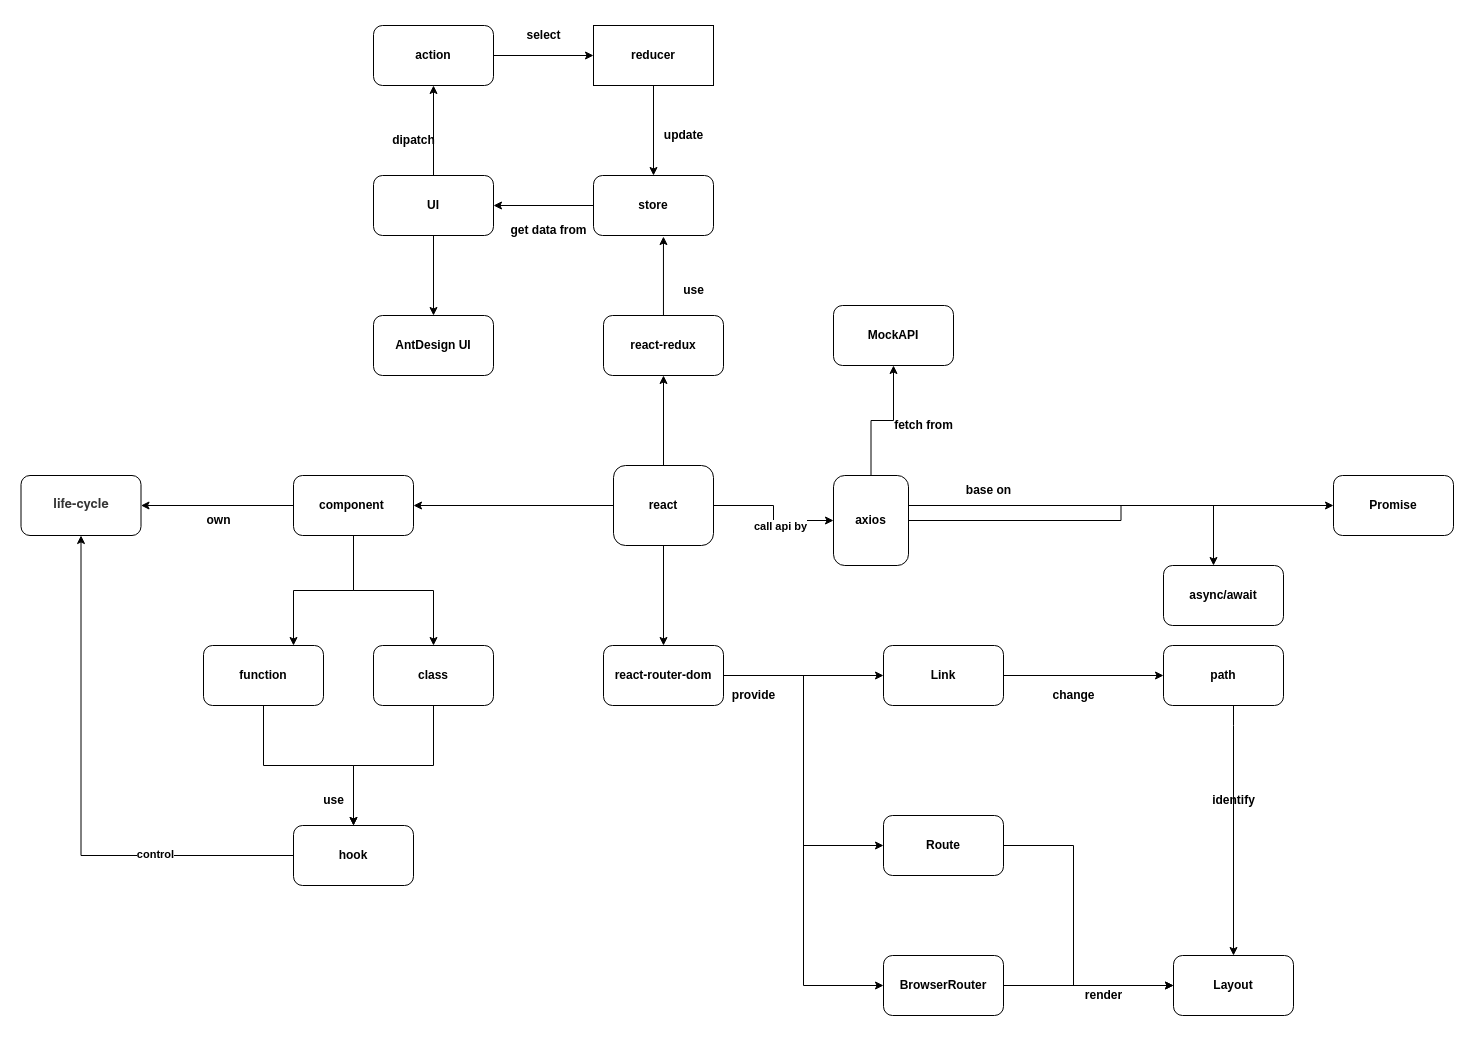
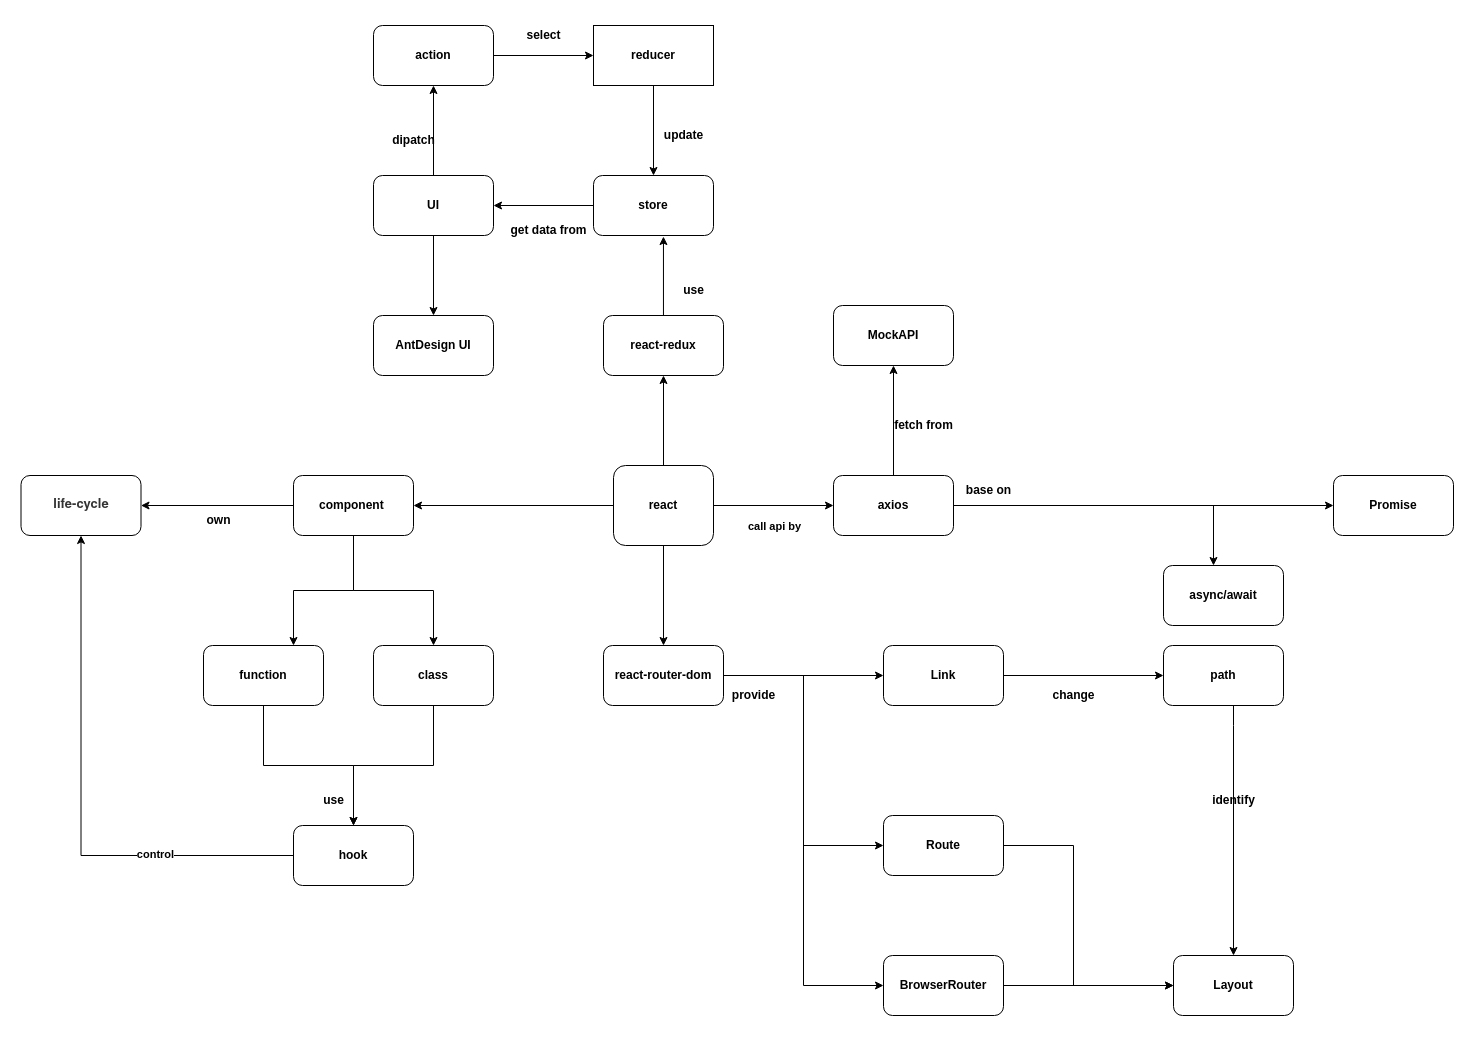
  <mxCell id="0" />
  <mxCell id="1" parent="0" />
  <mxCell id="2" style="edgeStyle=orthogonalEdgeStyle;rounded=0;orthogonalLoop=1;jettySize=auto;html=1;fontStyle=1" edge="1" parent="1" source="7" target="9"><mxGeometry relative="1" as="geometry" /></mxCell>
  <mxCell id="3" style="edgeStyle=orthogonalEdgeStyle;rounded=0;orthogonalLoop=1;jettySize=auto;html=1;entryX=0;entryY=0.5;entryDx=0;entryDy=0;fontStyle=1" edge="1" parent="1" source="7" target="17"><mxGeometry relative="1" as="geometry" /></mxCell>
  <mxCell id="4" value="call api by" style="edgeLabel;html=1;align=center;verticalAlign=middle;resizable=0;points=[];fontStyle=1" vertex="1" connectable="0" parent="3"><mxGeometry x="-0.2" y="-1" relative="1" as="geometry"><mxPoint x="12" y="19" as="offset" /></mxGeometry></mxCell>
  <mxCell id="5" style="edgeStyle=orthogonalEdgeStyle;rounded=0;orthogonalLoop=1;jettySize=auto;html=1;entryX=1;entryY=0.5;entryDx=0;entryDy=0;fontStyle=1" edge="1" parent="1" source="7" target="27"><mxGeometry relative="1" as="geometry" /></mxCell>
  <mxCell id="6" style="edgeStyle=orthogonalEdgeStyle;rounded=0;orthogonalLoop=1;jettySize=auto;html=1;entryX=0.5;entryY=0;entryDx=0;entryDy=0;fontStyle=1" edge="1" parent="1" source="7" target="13"><mxGeometry relative="1" as="geometry" /></mxCell>
  <mxCell id="7" value="&lt;span&gt;react&lt;/span&gt;" style="rounded=1;whiteSpace=wrap;html=1;fontStyle=1;direction=south;" vertex="1" parent="1"><mxGeometry x="613" y="465" width="100" height="80" as="geometry" /></mxCell>
  <mxCell id="8" style="edgeStyle=orthogonalEdgeStyle;rounded=0;orthogonalLoop=1;jettySize=auto;html=1;entryX=0.583;entryY=1.017;entryDx=0;entryDy=0;entryPerimeter=0;fontStyle=1" edge="1" parent="1" source="9" target="34"><mxGeometry relative="1" as="geometry" /></mxCell>
  <mxCell id="9" value="react-redux" style="rounded=1;whiteSpace=wrap;html=1;fontStyle=1" vertex="1" parent="1"><mxGeometry x="603" y="315" width="120" height="60" as="geometry" /></mxCell>
  <mxCell id="10" style="edgeStyle=orthogonalEdgeStyle;rounded=0;orthogonalLoop=1;jettySize=auto;html=1;entryX=0;entryY=0.5;entryDx=0;entryDy=0;fontStyle=1" edge="1" parent="1" source="13" target="53"><mxGeometry relative="1" as="geometry" /></mxCell>
  <mxCell id="11" style="edgeStyle=orthogonalEdgeStyle;rounded=0;orthogonalLoop=1;jettySize=auto;html=1;entryX=0;entryY=0.5;entryDx=0;entryDy=0;fontStyle=1" edge="1" parent="1" source="13" target="59"><mxGeometry relative="1" as="geometry"><mxPoint x="803" y="855" as="targetPoint" /></mxGeometry></mxCell>
  <mxCell id="12" style="edgeStyle=orthogonalEdgeStyle;rounded=0;orthogonalLoop=1;jettySize=auto;html=1;entryX=0;entryY=0.5;entryDx=0;entryDy=0;fontStyle=1" edge="1" parent="1" source="13" target="60"><mxGeometry relative="1" as="geometry" /></mxCell>
  <mxCell id="13" value="react-router-dom" style="rounded=1;whiteSpace=wrap;html=1;fontStyle=1" vertex="1" parent="1"><mxGeometry x="603" y="645" width="120" height="60" as="geometry" /></mxCell>
  <mxCell id="14" style="edgeStyle=orthogonalEdgeStyle;rounded=0;orthogonalLoop=1;jettySize=auto;html=1;entryX=0.5;entryY=1;entryDx=0;entryDy=0;fontStyle=1" edge="1" parent="1" source="17" target="32"><mxGeometry relative="1" as="geometry" /></mxCell>
  <mxCell id="15" style="edgeStyle=orthogonalEdgeStyle;rounded=0;orthogonalLoop=1;jettySize=auto;html=1;entryX=0;entryY=0.5;entryDx=0;entryDy=0;fontStyle=1" edge="1" parent="1" source="17" target="19"><mxGeometry relative="1" as="geometry" /></mxCell>
  <mxCell id="16" style="edgeStyle=orthogonalEdgeStyle;rounded=0;orthogonalLoop=1;jettySize=auto;html=1;fontStyle=1" edge="1" parent="1" source="17" target="20"><mxGeometry relative="1" as="geometry"><Array as="points"><mxPoint x="1213" y="505" /><mxPoint x="1213" y="605" /></Array></mxGeometry></mxCell>
- <mxCell id="17" value="axios" style="rounded=1;whiteSpace=wrap;html=1;fontStyle=1" vertex="1" parent="1"><mxGeometry x="833" y="475" width="75" height="90" as="geometry" /></mxCell>
+ <mxCell id="17" value="axios" style="rounded=1;whiteSpace=wrap;html=1;fontStyle=1" vertex="1" parent="1"><mxGeometry x="833" y="475" width="120" height="60" as="geometry" /></mxCell>
  <mxCell id="18" value="AntDesign UI" style="rounded=1;whiteSpace=wrap;html=1;fontStyle=1" vertex="1" parent="1"><mxGeometry x="373" y="315" width="120" height="60" as="geometry" /></mxCell>
  <mxCell id="19" value="Promise" style="rounded=1;whiteSpace=wrap;html=1;fontStyle=1" vertex="1" parent="1"><mxGeometry x="1333" y="475" width="120" height="60" as="geometry" /></mxCell>
  <mxCell id="20" value="async/await" style="rounded=1;whiteSpace=wrap;html=1;fontStyle=1" vertex="1" parent="1"><mxGeometry x="1163" y="565" width="120" height="60" as="geometry" /></mxCell>
  <mxCell id="21" style="edgeStyle=orthogonalEdgeStyle;rounded=0;orthogonalLoop=1;jettySize=auto;html=1;entryX=0.5;entryY=1;entryDx=0;entryDy=0;fontStyle=1" edge="1" parent="1" source="23" target="39"><mxGeometry relative="1" as="geometry"><mxPoint x="73" y="635" as="targetPoint" /></mxGeometry></mxCell>
  <mxCell id="22" value="control" style="edgeLabel;html=1;align=center;verticalAlign=middle;resizable=0;points=[];fontStyle=1" vertex="1" connectable="0" parent="21"><mxGeometry x="-0.478" y="-2" relative="1" as="geometry"><mxPoint as="offset" /></mxGeometry></mxCell>
  <mxCell id="23" value="hook" style="rounded=1;whiteSpace=wrap;html=1;fontStyle=1" vertex="1" parent="1"><mxGeometry x="293" y="825" width="120" height="60" as="geometry" /></mxCell>
  <mxCell id="24" style="edgeStyle=orthogonalEdgeStyle;rounded=0;orthogonalLoop=1;jettySize=auto;html=1;entryX=0.75;entryY=0;entryDx=0;entryDy=0;fontStyle=1" edge="1" parent="1" source="27" target="29"><mxGeometry relative="1" as="geometry" /></mxCell>
  <mxCell id="25" style="edgeStyle=orthogonalEdgeStyle;rounded=0;orthogonalLoop=1;jettySize=auto;html=1;fontStyle=1" edge="1" parent="1" source="27" target="31"><mxGeometry relative="1" as="geometry" /></mxCell>
  <mxCell id="26" style="edgeStyle=orthogonalEdgeStyle;rounded=0;orthogonalLoop=1;jettySize=auto;html=1;entryX=1;entryY=0.5;entryDx=0;entryDy=0;fontStyle=1" edge="1" parent="1" source="27" target="39"><mxGeometry relative="1" as="geometry" /></mxCell>
  <mxCell id="27" value="component&amp;nbsp;" style="rounded=1;whiteSpace=wrap;html=1;fontStyle=1" vertex="1" parent="1"><mxGeometry x="293" y="475" width="120" height="60" as="geometry" /></mxCell>
  <mxCell id="28" style="edgeStyle=orthogonalEdgeStyle;rounded=0;orthogonalLoop=1;jettySize=auto;html=1;fontStyle=1" edge="1" parent="1" source="29" target="23"><mxGeometry relative="1" as="geometry" /></mxCell>
  <mxCell id="29" value="function" style="rounded=1;whiteSpace=wrap;html=1;fontStyle=1" vertex="1" parent="1"><mxGeometry x="203" y="645" width="120" height="60" as="geometry" /></mxCell>
  <mxCell id="30" style="edgeStyle=orthogonalEdgeStyle;rounded=0;orthogonalLoop=1;jettySize=auto;html=1;fontStyle=1" edge="1" parent="1" source="31" target="23"><mxGeometry relative="1" as="geometry" /></mxCell>
  <mxCell id="31" value="class" style="rounded=1;whiteSpace=wrap;html=1;fontStyle=1" vertex="1" parent="1"><mxGeometry x="373" y="645" width="120" height="60" as="geometry" /></mxCell>
  <mxCell id="32" value="MockAPI" style="rounded=1;whiteSpace=wrap;html=1;fontStyle=1" vertex="1" parent="1"><mxGeometry x="833" y="305" width="120" height="60" as="geometry" /></mxCell>
  <mxCell id="33" style="edgeStyle=orthogonalEdgeStyle;rounded=0;orthogonalLoop=1;jettySize=auto;html=1;entryX=1;entryY=0.5;entryDx=0;entryDy=0;fontStyle=1" edge="1" parent="1" source="34" target="42"><mxGeometry relative="1" as="geometry" /></mxCell>
  <mxCell id="34" value="store" style="rounded=1;whiteSpace=wrap;html=1;fontStyle=1" vertex="1" parent="1"><mxGeometry x="593" y="175" width="120" height="60" as="geometry" /></mxCell>
  <mxCell id="35" style="edgeStyle=orthogonalEdgeStyle;rounded=0;orthogonalLoop=1;jettySize=auto;html=1;fontStyle=1" edge="1" parent="1" source="36" target="34"><mxGeometry relative="1" as="geometry" /></mxCell>
  <mxCell id="36" value="reducer" style="whiteSpace=wrap;html=1;fontStyle=1;rounded=0;" vertex="1" parent="1"><mxGeometry x="593" y="25" width="120" height="60" as="geometry" /></mxCell>
  <mxCell id="37" style="edgeStyle=orthogonalEdgeStyle;rounded=0;orthogonalLoop=1;jettySize=auto;html=1;fontStyle=1" edge="1" parent="1" source="38" target="36"><mxGeometry relative="1" as="geometry" /></mxCell>
  <mxCell id="38" value="action" style="rounded=1;whiteSpace=wrap;html=1;fontStyle=1" vertex="1" parent="1"><mxGeometry x="373" y="25" width="120" height="60" as="geometry" /></mxCell>
  <mxCell id="39" value="&lt;ul style=&quot;margin: 0px 0px 5px; padding: 0px; color: rgb(51, 51, 51); font-family: &amp;quot;Helvetica Neue&amp;quot;, Helvetica, Arial, &amp;quot;Hiragino Sans GB&amp;quot;, &amp;quot;Hiragino Sans GB W3&amp;quot;, &amp;quot;Microsoft YaHei UI&amp;quot;, &amp;quot;Microsoft YaHei&amp;quot;, sans-serif; font-size: 13px; text-align: start;&quot; class=&quot;dictBing-Cdef&quot;&gt;&lt;li style=&quot;margin: 0px; padding: 0px; list-style-type: none; display: table;&quot; class=&quot;dictBing-CdefItem&quot;&gt;&lt;span style=&quot;display: table-cell; padding: 0px 12px;&quot; class=&quot;dictBing-CdefItem_Def&quot;&gt;&lt;span style=&quot;display: table-cell; padding: 0px 12px;&quot; class=&quot;dictBing-CdefItem_Def&quot;&gt;life-cycle&lt;br&gt;&lt;/span&gt;&lt;/span&gt;&lt;/li&gt;&lt;li style=&quot;margin: 0px; padding: 0px; list-style-type: none; display: table;&quot; class=&quot;dictBing-CdefItem&quot;&gt;&lt;/li&gt;&lt;/ul&gt;" style="rounded=1;whiteSpace=wrap;html=1;fontStyle=1" vertex="1" parent="1"><mxGeometry x="20.5" y="475" width="120" height="60" as="geometry" /></mxCell>
  <mxCell id="40" style="edgeStyle=orthogonalEdgeStyle;rounded=0;orthogonalLoop=1;jettySize=auto;html=1;entryX=0.5;entryY=1;entryDx=0;entryDy=0;fontStyle=1" edge="1" parent="1" source="42" target="38"><mxGeometry relative="1" as="geometry" /></mxCell>
  <mxCell id="41" style="edgeStyle=orthogonalEdgeStyle;rounded=0;orthogonalLoop=1;jettySize=auto;html=1;fontStyle=1" edge="1" parent="1" source="42" target="18"><mxGeometry relative="1" as="geometry" /></mxCell>
  <mxCell id="42" value="UI" style="rounded=1;whiteSpace=wrap;html=1;fontStyle=1" vertex="1" parent="1"><mxGeometry x="373" y="175" width="120" height="60" as="geometry" /></mxCell>
  <mxCell id="43" value="get data from" style="text;html=1;align=center;verticalAlign=middle;resizable=0;points=[];autosize=1;strokeColor=none;fillColor=none;fontStyle=1" vertex="1" parent="1"><mxGeometry x="498" y="215" width="100" height="30" as="geometry" /></mxCell>
  <mxCell id="44" value="dipatch" style="text;html=1;align=center;verticalAlign=middle;resizable=0;points=[];autosize=1;strokeColor=none;fillColor=none;fontStyle=1" vertex="1" parent="1"><mxGeometry x="378" y="125" width="70" height="30" as="geometry" /></mxCell>
  <mxCell id="45" value="select" style="text;html=1;align=center;verticalAlign=middle;resizable=0;points=[];autosize=1;strokeColor=none;fillColor=none;fontStyle=1" vertex="1" parent="1"><mxGeometry x="513" y="20" width="60" height="30" as="geometry" /></mxCell>
  <mxCell id="46" value="update" style="text;html=1;align=center;verticalAlign=middle;resizable=0;points=[];autosize=1;strokeColor=none;fillColor=none;fontStyle=1" vertex="1" parent="1"><mxGeometry x="653" y="120" width="60" height="30" as="geometry" /></mxCell>
  <mxCell id="47" value="use" style="text;html=1;align=center;verticalAlign=middle;resizable=0;points=[];autosize=1;strokeColor=none;fillColor=none;fontStyle=1" vertex="1" parent="1"><mxGeometry x="673" y="275" width="40" height="30" as="geometry" /></mxCell>
  <mxCell id="48" value="fetch from" style="text;html=1;align=center;verticalAlign=middle;resizable=0;points=[];autosize=1;strokeColor=none;fillColor=none;fontStyle=1" vertex="1" parent="1"><mxGeometry x="883" y="410" width="80" height="30" as="geometry" /></mxCell>
  <mxCell id="49" value="base on" style="text;html=1;align=center;verticalAlign=middle;resizable=0;points=[];autosize=1;strokeColor=none;fillColor=none;fontStyle=1" vertex="1" parent="1"><mxGeometry x="953" y="475" width="70" height="30" as="geometry" /></mxCell>
  <mxCell id="50" value="use" style="text;html=1;align=center;verticalAlign=middle;resizable=0;points=[];autosize=1;strokeColor=none;fillColor=none;fontStyle=1" vertex="1" parent="1"><mxGeometry x="313" y="785" width="40" height="30" as="geometry" /></mxCell>
  <mxCell id="51" value="own" style="text;html=1;align=center;verticalAlign=middle;resizable=0;points=[];autosize=1;strokeColor=none;fillColor=none;fontStyle=1" vertex="1" parent="1"><mxGeometry x="193" y="505" width="50" height="30" as="geometry" /></mxCell>
  <mxCell id="52" style="edgeStyle=orthogonalEdgeStyle;rounded=0;orthogonalLoop=1;jettySize=auto;html=1;fontStyle=1" edge="1" parent="1" source="53" target="56"><mxGeometry relative="1" as="geometry" /></mxCell>
  <mxCell id="53" value="Link" style="rounded=1;whiteSpace=wrap;html=1;fontStyle=1" vertex="1" parent="1"><mxGeometry x="883" y="645" width="120" height="60" as="geometry" /></mxCell>
  <mxCell id="54" value="Layout" style="rounded=1;whiteSpace=wrap;html=1;fontStyle=1" vertex="1" parent="1"><mxGeometry x="1173" y="955" width="120" height="60" as="geometry" /></mxCell>
  <mxCell id="55" style="edgeStyle=orthogonalEdgeStyle;rounded=0;orthogonalLoop=1;jettySize=auto;html=1;fontStyle=1" edge="1" parent="1" source="56" target="54"><mxGeometry relative="1" as="geometry"><Array as="points"><mxPoint x="1233" y="725" /><mxPoint x="1233" y="725" /></Array></mxGeometry></mxCell>
  <mxCell id="56" value="path" style="rounded=1;whiteSpace=wrap;html=1;fontStyle=1" vertex="1" parent="1"><mxGeometry x="1163" y="645" width="120" height="60" as="geometry" /></mxCell>
  <mxCell id="57" value="identify" style="text;html=1;align=center;verticalAlign=middle;resizable=0;points=[];autosize=1;strokeColor=none;fillColor=none;fontStyle=1" vertex="1" parent="1"><mxGeometry x="1198" y="785" width="70" height="30" as="geometry" /></mxCell>
  <mxCell id="58" style="edgeStyle=orthogonalEdgeStyle;rounded=0;orthogonalLoop=1;jettySize=auto;html=1;fontStyle=1" edge="1" parent="1" source="59" target="54"><mxGeometry relative="1" as="geometry" /></mxCell>
  <mxCell id="59" value="BrowserRouter" style="rounded=1;whiteSpace=wrap;html=1;fontStyle=1" vertex="1" parent="1"><mxGeometry x="883" y="955" width="120" height="60" as="geometry" /></mxCell>
  <mxCell id="60" value="Route" style="rounded=1;whiteSpace=wrap;html=1;fontStyle=1" vertex="1" parent="1"><mxGeometry x="883" y="815" width="120" height="60" as="geometry" /></mxCell>
  <mxCell id="61" value="provide" style="text;html=1;align=center;verticalAlign=middle;resizable=0;points=[];autosize=1;strokeColor=none;fillColor=none;fontStyle=1" vertex="1" parent="1"><mxGeometry x="718" y="680" width="70" height="30" as="geometry" /></mxCell>
  <mxCell id="62" style="edgeStyle=orthogonalEdgeStyle;rounded=0;orthogonalLoop=1;jettySize=auto;html=1;fontStyle=1" edge="1" parent="1" source="60" target="54"><mxGeometry relative="1" as="geometry"><mxPoint x="1003" y="845" as="sourcePoint" /><mxPoint x="1193" y="955" as="targetPoint" /><Array as="points"><mxPoint x="1073" y="845" /><mxPoint x="1073" y="985" /></Array></mxGeometry></mxCell>
- <mxCell id="63" value="render" style="text;html=1;align=center;verticalAlign=middle;resizable=0;points=[];autosize=1;strokeColor=none;fillColor=none;fontStyle=1" vertex="1" parent="1"><mxGeometry x="1073" y="980" width="60" height="30" as="geometry" /></mxCell>
  <mxCell id="64" value="change" style="text;html=1;align=center;verticalAlign=middle;resizable=0;points=[];autosize=1;strokeColor=none;fillColor=none;fontStyle=1" vertex="1" parent="1"><mxGeometry x="1038" y="680" width="70" height="30" as="geometry" /></mxCell>
